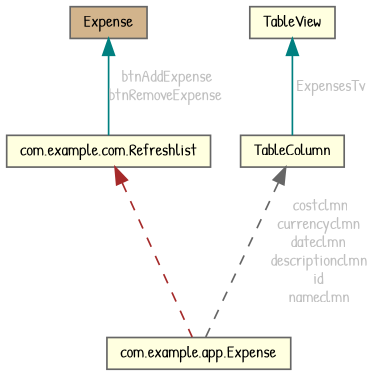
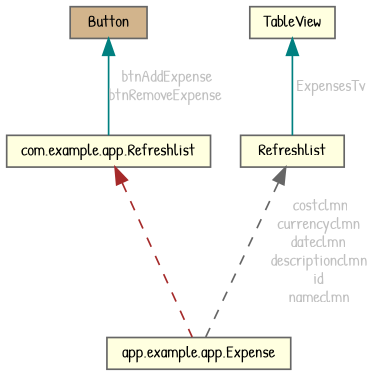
  digraph {
    fontname="Patrick Hand"
    node [color=gray40 fillcolor=lightyellow fontname="Patrick Hand" fontsize=10 shape=box style=filled]
    edge [color=teal dir=back fontname="Patrick Hand" fontsize=10 labelfontname=Helvetica labelfontsize=10 style=dashed fontcolor=grey]
-   n1 [fontcolor=black height=0.2 label="com.example.app.Expense" width=0.4]
-   n2 [height=0.2 label="com.example.com.Refreshlist" width=0.4]
+   n1 [fontcolor=black height=0.2 label="app.example.app.Expense" width=0.4]
+   n2 [height=0.2 label="com.example.app.Refreshlist" width=0.4]
    n3 [height=0.2 label=TableView width=0.4]
-   n4 [height=0.2 label=TableColumn width=0.4]
-   n5 [fillcolor=tan height=0.2 label=Expense width=0.4]
+   n4 [height=0.2 label=Refreshlist width=0.4]
+   n5 [fillcolor=tan height=0.2 label=Button width=0.4]
    n2 -> n1 [color=brown fontcolor=""]
    n3 -> n4 [label=" ExpensesTv" style=solid]
    n4 -> n1 [color=gray40 label=" costclmn\ncurrencyclmn\ndateclmn\ndescriptionclmn\nid\nnameclmn"]
    n5 -> n2 [label=" btnAddExpense\nbtnRemoveExpense" style=solid]
  }
